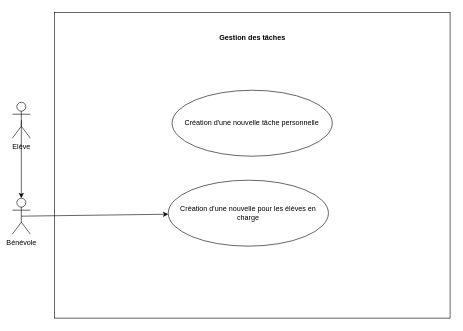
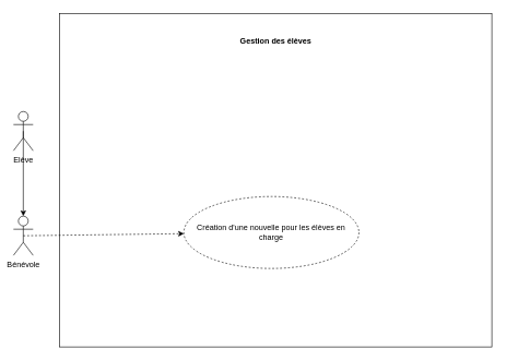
  <mxCell id="0" />
  <mxCell id="1" parent="0" />
  <mxCell id="2" value="" style="rounded=0;whiteSpace=wrap;html=1;" parent="1" vertex="1"><mxGeometry x="90" y="20" width="660" height="510" as="geometry" /></mxCell>
- <mxCell id="3" value="Gestion des tâches" style="text;align=center;fontStyle=1;verticalAlign=middle;spacingLeft=3;spacingRight=3;strokeColor=none;rotatable=0;points=[[0,0.5],[1,0.5]];portConstraint=eastwest;html=1;" parent="1" vertex="1"><mxGeometry x="380" width="80" height="26" as="geometry" y="50" /></mxCell>
+ <mxCell id="3" value="Gestion des élèves" style="text;align=center;fontStyle=1;verticalAlign=middle;spacingLeft=3;spacingRight=3;strokeColor=none;rotatable=0;points=[[0,0.5],[1,0.5]];portConstraint=eastwest;html=1;" parent="1" vertex="1"><mxGeometry x="380" width="80" height="26" as="geometry" y="50" /></mxCell>
  <mxCell id="4" style="rounded=0;orthogonalLoop=1;jettySize=auto;html=1;exitX=0.5;exitY=0.5;exitDx=0;exitDy=0;exitPerimeter=0;" edge="1" parent="1" source="5" target="7"><mxGeometry relative="1" as="geometry" /></mxCell>
  <mxCell id="5" value="Elève" style="shape=umlActor;verticalLabelPosition=bottom;verticalAlign=top;html=1;" parent="1" vertex="1"><mxGeometry x="20" y="170" width="30" height="60" as="geometry" /></mxCell>
- <mxCell id="6" style="rounded=0;orthogonalLoop=1;jettySize=auto;html=1;exitX=0.5;exitY=0.5;exitDx=0;exitDy=0;exitPerimeter=0;" edge="1" parent="1" source="7" target="9"><mxGeometry relative="1" as="geometry" /></mxCell>
+ <mxCell id="6" style="rounded=0;orthogonalLoop=1;jettySize=auto;html=1;exitX=0.5;exitY=0.5;exitDx=0;exitDy=0;exitPerimeter=0;dashed=1;" edge="1" parent="1" source="7" target="9"><mxGeometry relative="1" as="geometry" /></mxCell>
  <mxCell id="7" value="Bénévole" style="shape=umlActor;verticalLabelPosition=bottom;verticalAlign=top;html=1;" parent="1" vertex="1"><mxGeometry x="20" y="330" width="30" height="60" as="geometry" /></mxCell>
- <mxCell id="8" value="Création d'une nouvelle tâche personnelle" style="ellipse;html=1;whiteSpace=wrap;" parent="1" vertex="1"><mxGeometry x="286.42" y="150" width="267.15" height="110" as="geometry" /></mxCell>
- <mxCell id="9" value="Création d'une nouvelle pour les élèves en charge" style="ellipse;html=1;whiteSpace=wrap;" vertex="1" parent="1"><mxGeometry x="280" y="300" width="267.15" height="110" as="geometry" /></mxCell>
+ <mxCell id="9" value="Création d'une nouvelle pour les élèves en charge" style="ellipse;html=1;whiteSpace=wrap;dashed=1;" vertex="1" parent="1"><mxGeometry x="280" y="300" width="267.15" height="110" as="geometry" /></mxCell>
